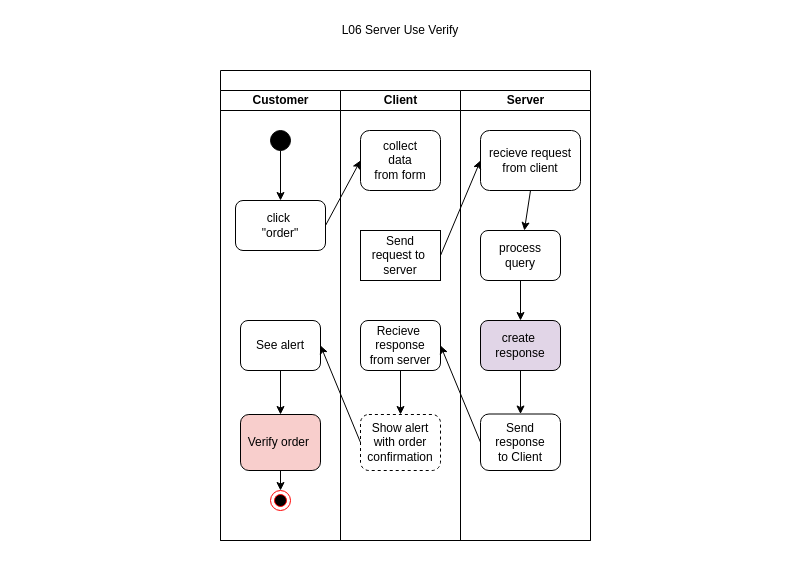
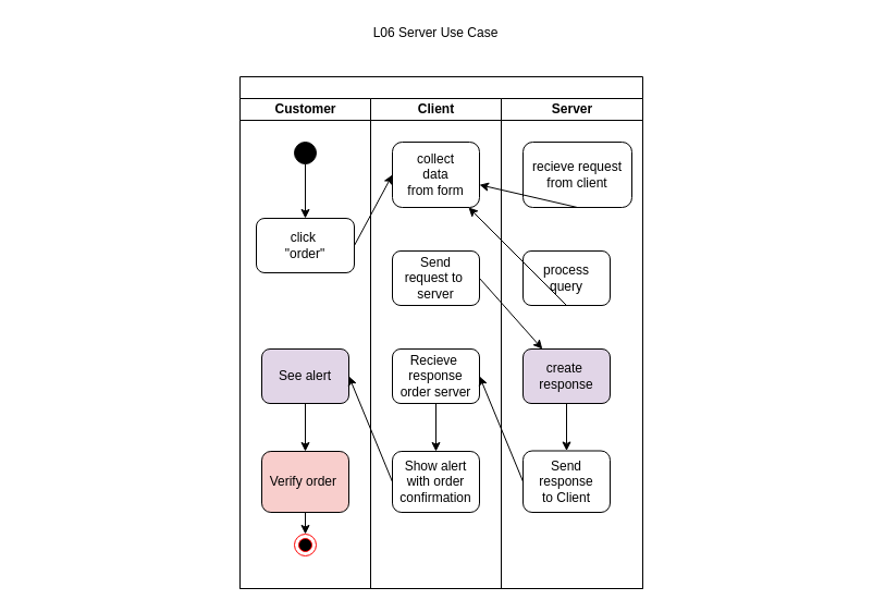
  <mxCell id="0" />
  <mxCell id="1" parent="0" />
  <mxCell id="2" value="" style="swimlane;html=1;childLayout=stackLayout;resizeParent=1;resizeParentMax=0;startSize=20;" vertex="1" parent="1"><mxGeometry x="220" y="70" width="370" height="470" as="geometry"><mxRectangle x="180" y="70" width="50" height="40" as="alternateBounds" /></mxGeometry></mxCell>
  <mxCell id="3" value="Customer" style="swimlane;html=1;startSize=20;" vertex="1" parent="2"><mxGeometry y="20" width="120" height="450" as="geometry" /></mxCell>
  <mxCell id="4" value="" style="ellipse;html=1;shape=endState;fillColor=#000000;strokeColor=#ff0000;" vertex="1" parent="3"><mxGeometry x="50" y="400" width="20" height="20" as="geometry" /></mxCell>
  <mxCell id="5" value="" style="ellipse;whiteSpace=wrap;html=1;aspect=fixed;fillColor=#000000;" vertex="1" parent="3"><mxGeometry x="50" y="40" width="20" height="20" as="geometry" /></mxCell>
  <mxCell id="6" value="click&amp;nbsp;&lt;br&gt;&quot;order&quot;" style="rounded=1;whiteSpace=wrap;html=1;" vertex="1" parent="3"><mxGeometry x="15" y="110" width="90" height="50" as="geometry" /></mxCell>
  <mxCell id="7" value="" style="endArrow=classic;html=1;exitX=0.5;exitY=1;exitDx=0;exitDy=0;entryX=0.5;entryY=0;entryDx=0;entryDy=0;" edge="1" parent="3" source="5" target="6"><mxGeometry width="50" height="50" relative="1" as="geometry"><mxPoint x="320" y="240" as="sourcePoint" /><mxPoint x="370" y="190" as="targetPoint" /></mxGeometry></mxCell>
  <mxCell id="8" value="Verify order&amp;nbsp;" style="rounded=1;whiteSpace=wrap;html=1;fillColor=#f8cecc;" vertex="1" parent="3"><mxGeometry x="20" y="324" width="80" height="56" as="geometry" /></mxCell>
  <mxCell id="9" value="" style="endArrow=classic;html=1;exitX=0.5;exitY=1;exitDx=0;exitDy=0;entryX=0.5;entryY=0;entryDx=0;entryDy=0;" edge="1" parent="3" source="8" target="4"><mxGeometry width="50" height="50" relative="1" as="geometry"><mxPoint x="270" y="360" as="sourcePoint" /><mxPoint x="320" y="310" as="targetPoint" /></mxGeometry></mxCell>
  <mxCell id="10" value="Client" style="swimlane;html=1;startSize=20;" vertex="1" parent="2"><mxGeometry x="120" y="20" width="120" height="450" as="geometry" /></mxCell>
  <mxCell id="11" value="collect&lt;br&gt;data&lt;br&gt;from form" style="rounded=1;whiteSpace=wrap;html=1;fillColor=#FFFFFF;" vertex="1" parent="10"><mxGeometry x="20" y="40" width="80" height="60" as="geometry" /></mxCell>
- <mxCell id="12" value="Send&lt;br&gt;request to&amp;nbsp;&lt;br&gt;server" style="whiteSpace=wrap;html=1;fillColor=#FFFFFF;rounded=0;" vertex="1" parent="10"><mxGeometry x="20" y="140" width="80" height="50" as="geometry" /></mxCell>
- <mxCell id="13" value="Recieve&amp;nbsp;&lt;br&gt;response&lt;br&gt;from server" style="rounded=1;whiteSpace=wrap;html=1;fillColor=#FFFFFF;" vertex="1" parent="10"><mxGeometry x="20" y="230" width="80" height="50" as="geometry" /></mxCell>
- <mxCell id="14" value="Show alert with order confirmation" style="rounded=1;whiteSpace=wrap;html=1;fillColor=#FFFFFF;dashed=1;" vertex="1" parent="10"><mxGeometry x="20" y="324" width="80" height="56" as="geometry" /></mxCell>
+ <mxCell id="12" value="Send&lt;br&gt;request to&amp;nbsp;&lt;br&gt;server" style="rounded=1;whiteSpace=wrap;html=1;fillColor=#FFFFFF;" vertex="1" parent="10"><mxGeometry x="20" y="140" width="80" height="50" as="geometry" /></mxCell>
+ <mxCell id="13" value="Recieve&amp;nbsp;&lt;br&gt;response&lt;br&gt;order server" style="rounded=1;whiteSpace=wrap;html=1;fillColor=#FFFFFF;" vertex="1" parent="10"><mxGeometry x="20" y="230" width="80" height="50" as="geometry" /></mxCell>
+ <mxCell id="14" value="Show alert with order confirmation" style="rounded=1;whiteSpace=wrap;html=1;fillColor=#FFFFFF;" vertex="1" parent="10"><mxGeometry x="20" y="324" width="80" height="56" as="geometry" /></mxCell>
  <mxCell id="15" value="" style="endArrow=classic;html=1;exitX=0.5;exitY=1;exitDx=0;exitDy=0;entryX=0.5;entryY=0;entryDx=0;entryDy=0;" edge="1" parent="10" source="13" target="14"><mxGeometry width="50" height="50" relative="1" as="geometry"><mxPoint x="380" y="350" as="sourcePoint" /><mxPoint x="430" y="300" as="targetPoint" /></mxGeometry></mxCell>
  <mxCell id="16" value="Server" style="swimlane;html=1;startSize=20;" vertex="1" parent="2"><mxGeometry x="240" y="20" width="130" height="450" as="geometry" /></mxCell>
  <mxCell id="17" value="recieve request&lt;br&gt;from client" style="rounded=1;whiteSpace=wrap;html=1;fillColor=#FFFFFF;" vertex="1" parent="16"><mxGeometry x="20" y="40" width="100" height="60" as="geometry" /></mxCell>
  <mxCell id="18" value="process&lt;br&gt;query" style="rounded=1;whiteSpace=wrap;html=1;fillColor=#FFFFFF;" vertex="1" parent="16"><mxGeometry x="20" y="140" width="80" height="50" as="geometry" /></mxCell>
- <mxCell id="19" value="" style="endArrow=classic;html=1;exitX=0.5;exitY=1;exitDx=0;exitDy=0;" edge="1" parent="16" source="17" target="18"><mxGeometry width="50" height="50" relative="1" as="geometry"><mxPoint x="220" y="200" as="sourcePoint" /><mxPoint x="270" y="150" as="targetPoint" /></mxGeometry></mxCell>
+ <mxCell id="19" value="" style="endArrow=classic;html=1;exitX=0.5;exitY=1;exitDx=0;exitDy=0;" edge="1" parent="16" source="17" target="11"><mxGeometry width="50" height="50" relative="1" as="geometry"><mxPoint x="220" y="200" as="sourcePoint" /><mxPoint x="270" y="150" as="targetPoint" /></mxGeometry></mxCell>
  <mxCell id="20" value="create&amp;nbsp;&lt;br&gt;response" style="rounded=1;whiteSpace=wrap;html=1;fillColor=#e1d5e7;" vertex="1" parent="16"><mxGeometry x="20" y="230" width="80" height="50" as="geometry" /></mxCell>
  <mxCell id="21" value="Send response&lt;br&gt;to Client" style="rounded=1;whiteSpace=wrap;html=1;fillColor=#FFFFFF;" vertex="1" parent="16"><mxGeometry x="20" y="323.5" width="80" height="56.5" as="geometry" /></mxCell>
- <mxCell id="22" value="" style="endArrow=classic;html=1;exitX=0.5;exitY=1;exitDx=0;exitDy=0;entryX=0.5;entryY=0;entryDx=0;entryDy=0;" edge="1" parent="16" source="18" target="20"><mxGeometry width="50" height="50" relative="1" as="geometry"><mxPoint x="220" y="260" as="sourcePoint" /><mxPoint x="270" y="210" as="targetPoint" /></mxGeometry></mxCell>
+ <mxCell id="22" value="" style="endArrow=classic;html=1;exitX=0.5;exitY=1;exitDx=0;exitDy=0;" edge="1" parent="16" source="18" target="11"><mxGeometry width="50" height="50" relative="1" as="geometry"><mxPoint x="220" y="260" as="sourcePoint" /><mxPoint x="270" y="210" as="targetPoint" /></mxGeometry></mxCell>
  <mxCell id="23" value="" style="endArrow=classic;html=1;exitX=0.5;exitY=1;exitDx=0;exitDy=0;entryX=0.5;entryY=0;entryDx=0;entryDy=0;" edge="1" parent="16" source="20" target="21"><mxGeometry width="50" height="50" relative="1" as="geometry"><mxPoint x="30" y="360" as="sourcePoint" /><mxPoint x="80" y="310" as="targetPoint" /></mxGeometry></mxCell>
  <mxCell id="24" value="" style="endArrow=classic;html=1;exitX=1;exitY=0.5;exitDx=0;exitDy=0;entryX=0;entryY=0.5;entryDx=0;entryDy=0;" edge="1" parent="2" source="6" target="11"><mxGeometry width="50" height="50" relative="1" as="geometry"><mxPoint x="320" y="260" as="sourcePoint" /><mxPoint x="370" y="210" as="targetPoint" /></mxGeometry></mxCell>
- <mxCell id="25" value="" style="endArrow=classic;html=1;exitX=1;exitY=0.5;exitDx=0;exitDy=0;entryX=0;entryY=0.5;entryDx=0;entryDy=0;" edge="1" parent="2" source="12" target="17"><mxGeometry width="50" height="50" relative="1" as="geometry"><mxPoint x="270" y="180" as="sourcePoint" /><mxPoint x="320" y="130" as="targetPoint" /></mxGeometry></mxCell>
+ <mxCell id="25" value="" style="endArrow=classic;html=1;exitX=1;exitY=0.5;exitDx=0;exitDy=0;" edge="1" parent="2" source="12" target="20"><mxGeometry width="50" height="50" relative="1" as="geometry"><mxPoint x="270" y="180" as="sourcePoint" /><mxPoint x="320" y="130" as="targetPoint" /></mxGeometry></mxCell>
  <mxCell id="26" value="" style="endArrow=classic;html=1;exitX=0;exitY=0.5;exitDx=0;exitDy=0;entryX=1;entryY=0.5;entryDx=0;entryDy=0;" edge="1" parent="2" source="21" target="13"><mxGeometry width="50" height="50" relative="1" as="geometry"><mxPoint x="460" y="390" as="sourcePoint" /><mxPoint x="510" y="340" as="targetPoint" /></mxGeometry></mxCell>
- <mxCell id="27" value="See alert" style="rounded=1;whiteSpace=wrap;html=1;fillColor=#FFFFFF;" vertex="1" parent="1"><mxGeometry x="240" y="320" width="80" height="50" as="geometry" /></mxCell>
+ <mxCell id="27" value="See alert" style="rounded=1;whiteSpace=wrap;html=1;fillColor=#e1d5e7;" vertex="1" parent="1"><mxGeometry x="240" y="320" width="80" height="50" as="geometry" /></mxCell>
  <mxCell id="28" value="" style="endArrow=classic;html=1;entryX=0.5;entryY=0;entryDx=0;entryDy=0;exitX=0.5;exitY=1;exitDx=0;exitDy=0;" edge="1" parent="1" source="27" target="8"><mxGeometry width="50" height="50" relative="1" as="geometry"><mxPoint x="250" y="420" as="sourcePoint" /><mxPoint x="300" y="370" as="targetPoint" /></mxGeometry></mxCell>
  <mxCell id="29" value="" style="endArrow=classic;html=1;exitX=0;exitY=0.5;exitDx=0;exitDy=0;entryX=1;entryY=0.5;entryDx=0;entryDy=0;" edge="1" parent="1" source="14" target="27"><mxGeometry width="50" height="50" relative="1" as="geometry"><mxPoint x="720" y="440" as="sourcePoint" /><mxPoint x="770" y="390" as="targetPoint" /></mxGeometry></mxCell>
- <mxCell id="30" value="L06 Server Use Verify" style="text;html=1;strokeColor=none;fillColor=none;align=center;verticalAlign=middle;whiteSpace=wrap;rounded=0;" vertex="1" parent="1"><mxGeometry x="20" y="20" width="760" height="20" as="geometry" /></mxCell>
+ <mxCell id="30" value="L06 Server Use Case" style="text;html=1;strokeColor=none;fillColor=none;align=center;verticalAlign=middle;whiteSpace=wrap;rounded=0;" vertex="1" parent="1"><mxGeometry x="20" y="20" width="760" height="20" as="geometry" /></mxCell>
